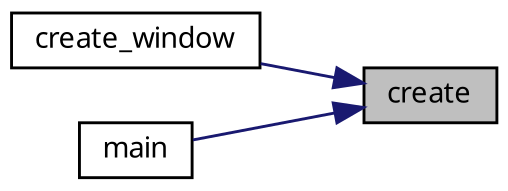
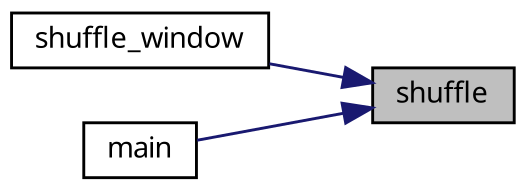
  digraph {
    fontname="Noto Sans"
    rankdir=RL
    node [color=black fillcolor=white fontname="Noto Sans" fontsize=10 shape=record style=filled]
    edge [color=midnightblue dir=back fontname="Noto Sans" fontsize=10 labelfontname=Helvetica labelfontsize=10 style=solid]
-   n1 [fillcolor=grey75 fontcolor=black height=0.2 label=create width=0.4]
-   n2 [height=0.2 label=create_window width=0.4]
+   n1 [fillcolor=grey75 fontcolor=black height=0.2 label=shuffle width=0.4]
+   n2 [height=0.2 label=shuffle_window width=0.4]
    n3 [height=0.2 label=main width=0.4]
    n1 -> n2
    n1 -> n3
  }
